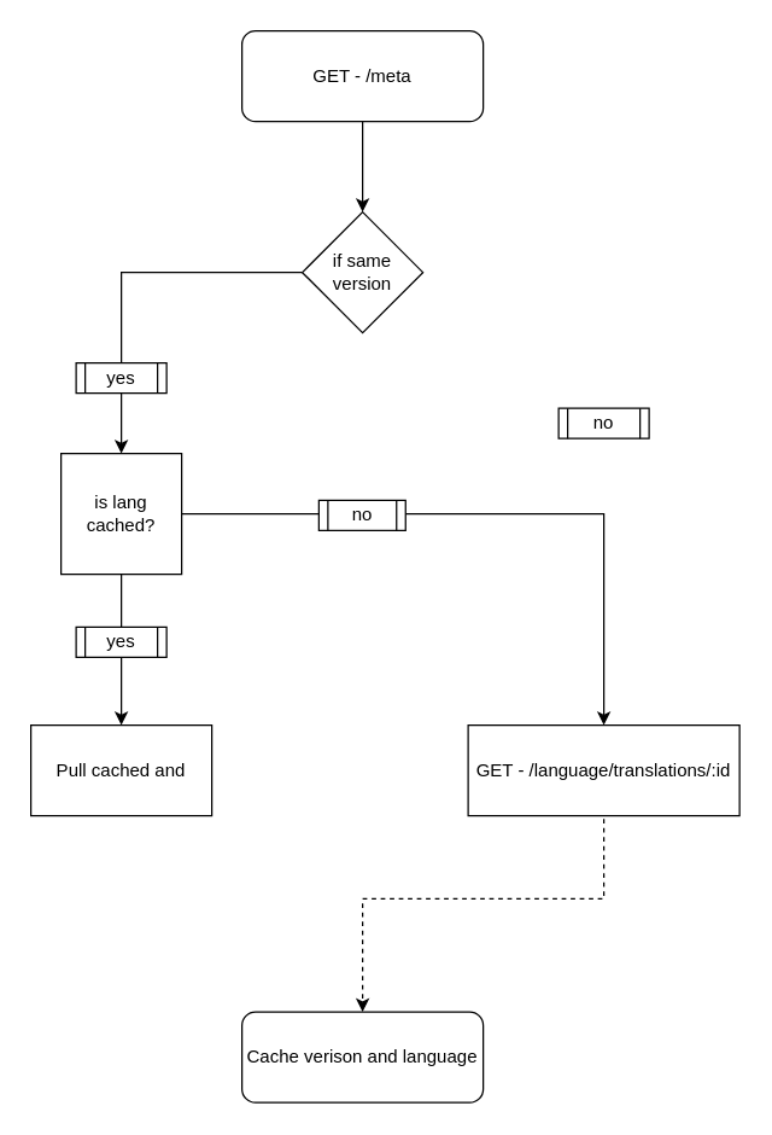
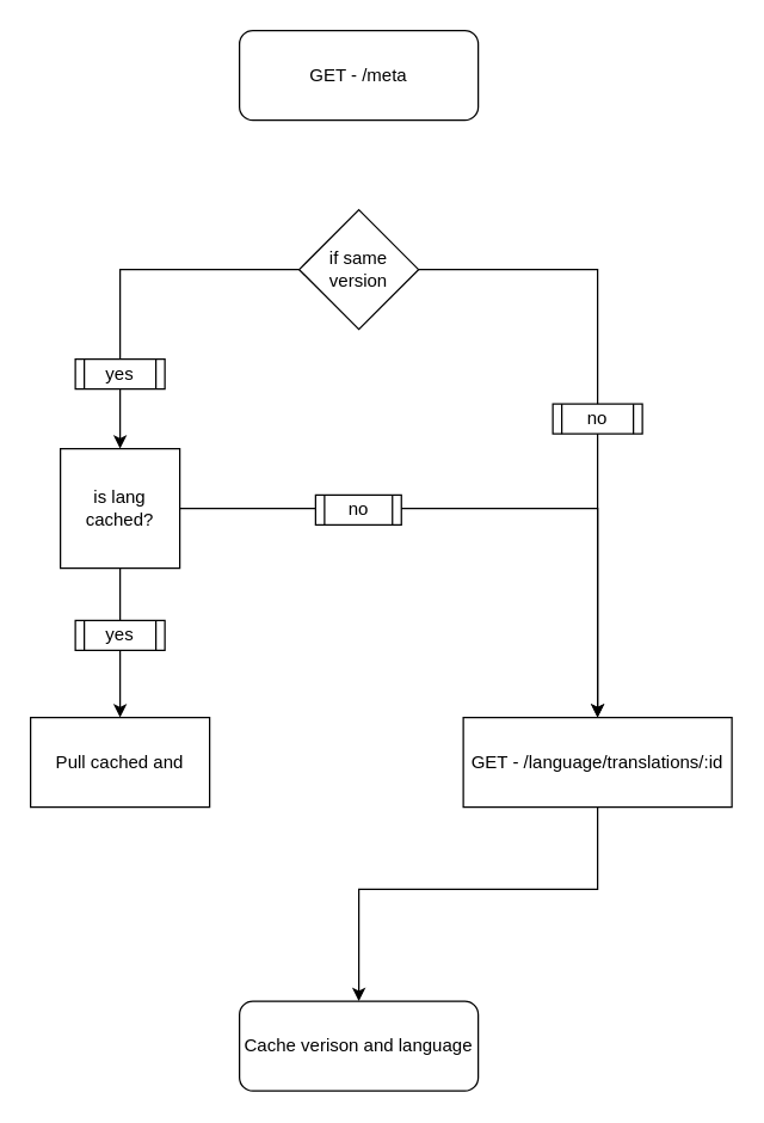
  <mxCell id="0" />
  <mxCell id="1" parent="0" />
- <mxCell id="2" style="edgeStyle=orthogonalEdgeStyle;rounded=0;orthogonalLoop=1;jettySize=auto;html=1;exitX=0.5;exitY=1;exitDx=0;exitDy=0;" edge="1" parent="1" source="3" target="6"><mxGeometry relative="1" as="geometry" /></mxCell>
  <mxCell id="3" value="GET - /meta" style="rounded=1;whiteSpace=wrap;html=1;" vertex="1" parent="1"><mxGeometry x="160" y="20" width="160" height="60" as="geometry" /></mxCell>
  <mxCell id="4" style="edgeStyle=orthogonalEdgeStyle;rounded=0;orthogonalLoop=1;jettySize=auto;html=1;exitX=0;exitY=0.5;exitDx=0;exitDy=0;" edge="1" parent="1" source="6" target="9"><mxGeometry relative="1" as="geometry"><mxPoint x="80" y="300" as="targetPoint" /></mxGeometry></mxCell>
+ <mxCell id="5" style="edgeStyle=orthogonalEdgeStyle;rounded=0;orthogonalLoop=1;jettySize=auto;html=1;exitX=1;exitY=0.5;exitDx=0;exitDy=0;entryX=0.5;entryY=0;entryDx=0;entryDy=0;" edge="1" parent="1" source="6" target="12"><mxGeometry relative="1" as="geometry" /></mxCell>
  <mxCell id="6" value="if same version" style="rhombus;whiteSpace=wrap;html=1;" vertex="1" parent="1"><mxGeometry x="200" y="140" width="80" height="80" as="geometry" /></mxCell>
  <mxCell id="7" style="edgeStyle=orthogonalEdgeStyle;rounded=0;orthogonalLoop=1;jettySize=auto;html=1;exitX=0.5;exitY=1;exitDx=0;exitDy=0;entryX=0.5;entryY=0;entryDx=0;entryDy=0;" edge="1" parent="1" source="9" target="10"><mxGeometry relative="1" as="geometry" /></mxCell>
  <mxCell id="8" style="edgeStyle=orthogonalEdgeStyle;rounded=0;orthogonalLoop=1;jettySize=auto;html=1;exitX=1;exitY=0.5;exitDx=0;exitDy=0;entryX=0.5;entryY=0;entryDx=0;entryDy=0;" edge="1" parent="1" source="9" target="12"><mxGeometry relative="1" as="geometry" /></mxCell>
  <mxCell id="9" value="is lang cached?" style="whiteSpace=wrap;html=1;rounded=0;" vertex="1" parent="1"><mxGeometry x="40" y="300" width="80" height="80" as="geometry" /></mxCell>
  <mxCell id="10" value="Pull cached and" style="rounded=0;whiteSpace=wrap;html=1;" vertex="1" parent="1"><mxGeometry x="20" y="480" width="120" height="60" as="geometry" /></mxCell>
- <mxCell id="11" style="edgeStyle=orthogonalEdgeStyle;rounded=0;orthogonalLoop=1;jettySize=auto;html=1;exitX=0.5;exitY=1;exitDx=0;exitDy=0;dashed=1;" edge="1" parent="1" source="12" target="13"><mxGeometry relative="1" as="geometry"><Array as="points"><mxPoint x="400" y="520" /><mxPoint x="400" y="595" /><mxPoint x="240" y="595" /></Array></mxGeometry></mxCell>
+ <mxCell id="11" style="edgeStyle=orthogonalEdgeStyle;rounded=0;orthogonalLoop=1;jettySize=auto;html=1;exitX=0.5;exitY=1;exitDx=0;exitDy=0;" edge="1" parent="1" source="12" target="13"><mxGeometry relative="1" as="geometry"><Array as="points"><mxPoint x="400" y="520" /><mxPoint x="400" y="595" /><mxPoint x="240" y="595" /></Array></mxGeometry></mxCell>
  <mxCell id="12" value="GET - /language/translations/:id" style="rounded=0;whiteSpace=wrap;html=1;" vertex="1" parent="1"><mxGeometry x="310" y="480" width="180" height="60" as="geometry" /></mxCell>
  <mxCell id="13" value="Cache verison and language" style="rounded=1;whiteSpace=wrap;html=1;" vertex="1" parent="1"><mxGeometry x="160" y="670" width="160" height="60" as="geometry" /></mxCell>
  <mxCell id="14" value="no" style="shape=process;whiteSpace=wrap;html=1;backgroundOutline=1;" vertex="1" parent="1"><mxGeometry x="370" y="270" width="60" height="20" as="geometry" /></mxCell>
  <mxCell id="15" value="no" style="shape=process;whiteSpace=wrap;html=1;backgroundOutline=1;" vertex="1" parent="1"><mxGeometry x="211" y="331" width="57.5" height="20" as="geometry" /></mxCell>
  <mxCell id="16" value="yes" style="shape=process;whiteSpace=wrap;html=1;backgroundOutline=1;" vertex="1" parent="1"><mxGeometry x="50" y="240" width="60" height="20" as="geometry" /></mxCell>
  <mxCell id="17" value="yes" style="shape=process;whiteSpace=wrap;html=1;backgroundOutline=1;" vertex="1" parent="1"><mxGeometry x="50" y="415" width="60" height="20" as="geometry" /></mxCell>
